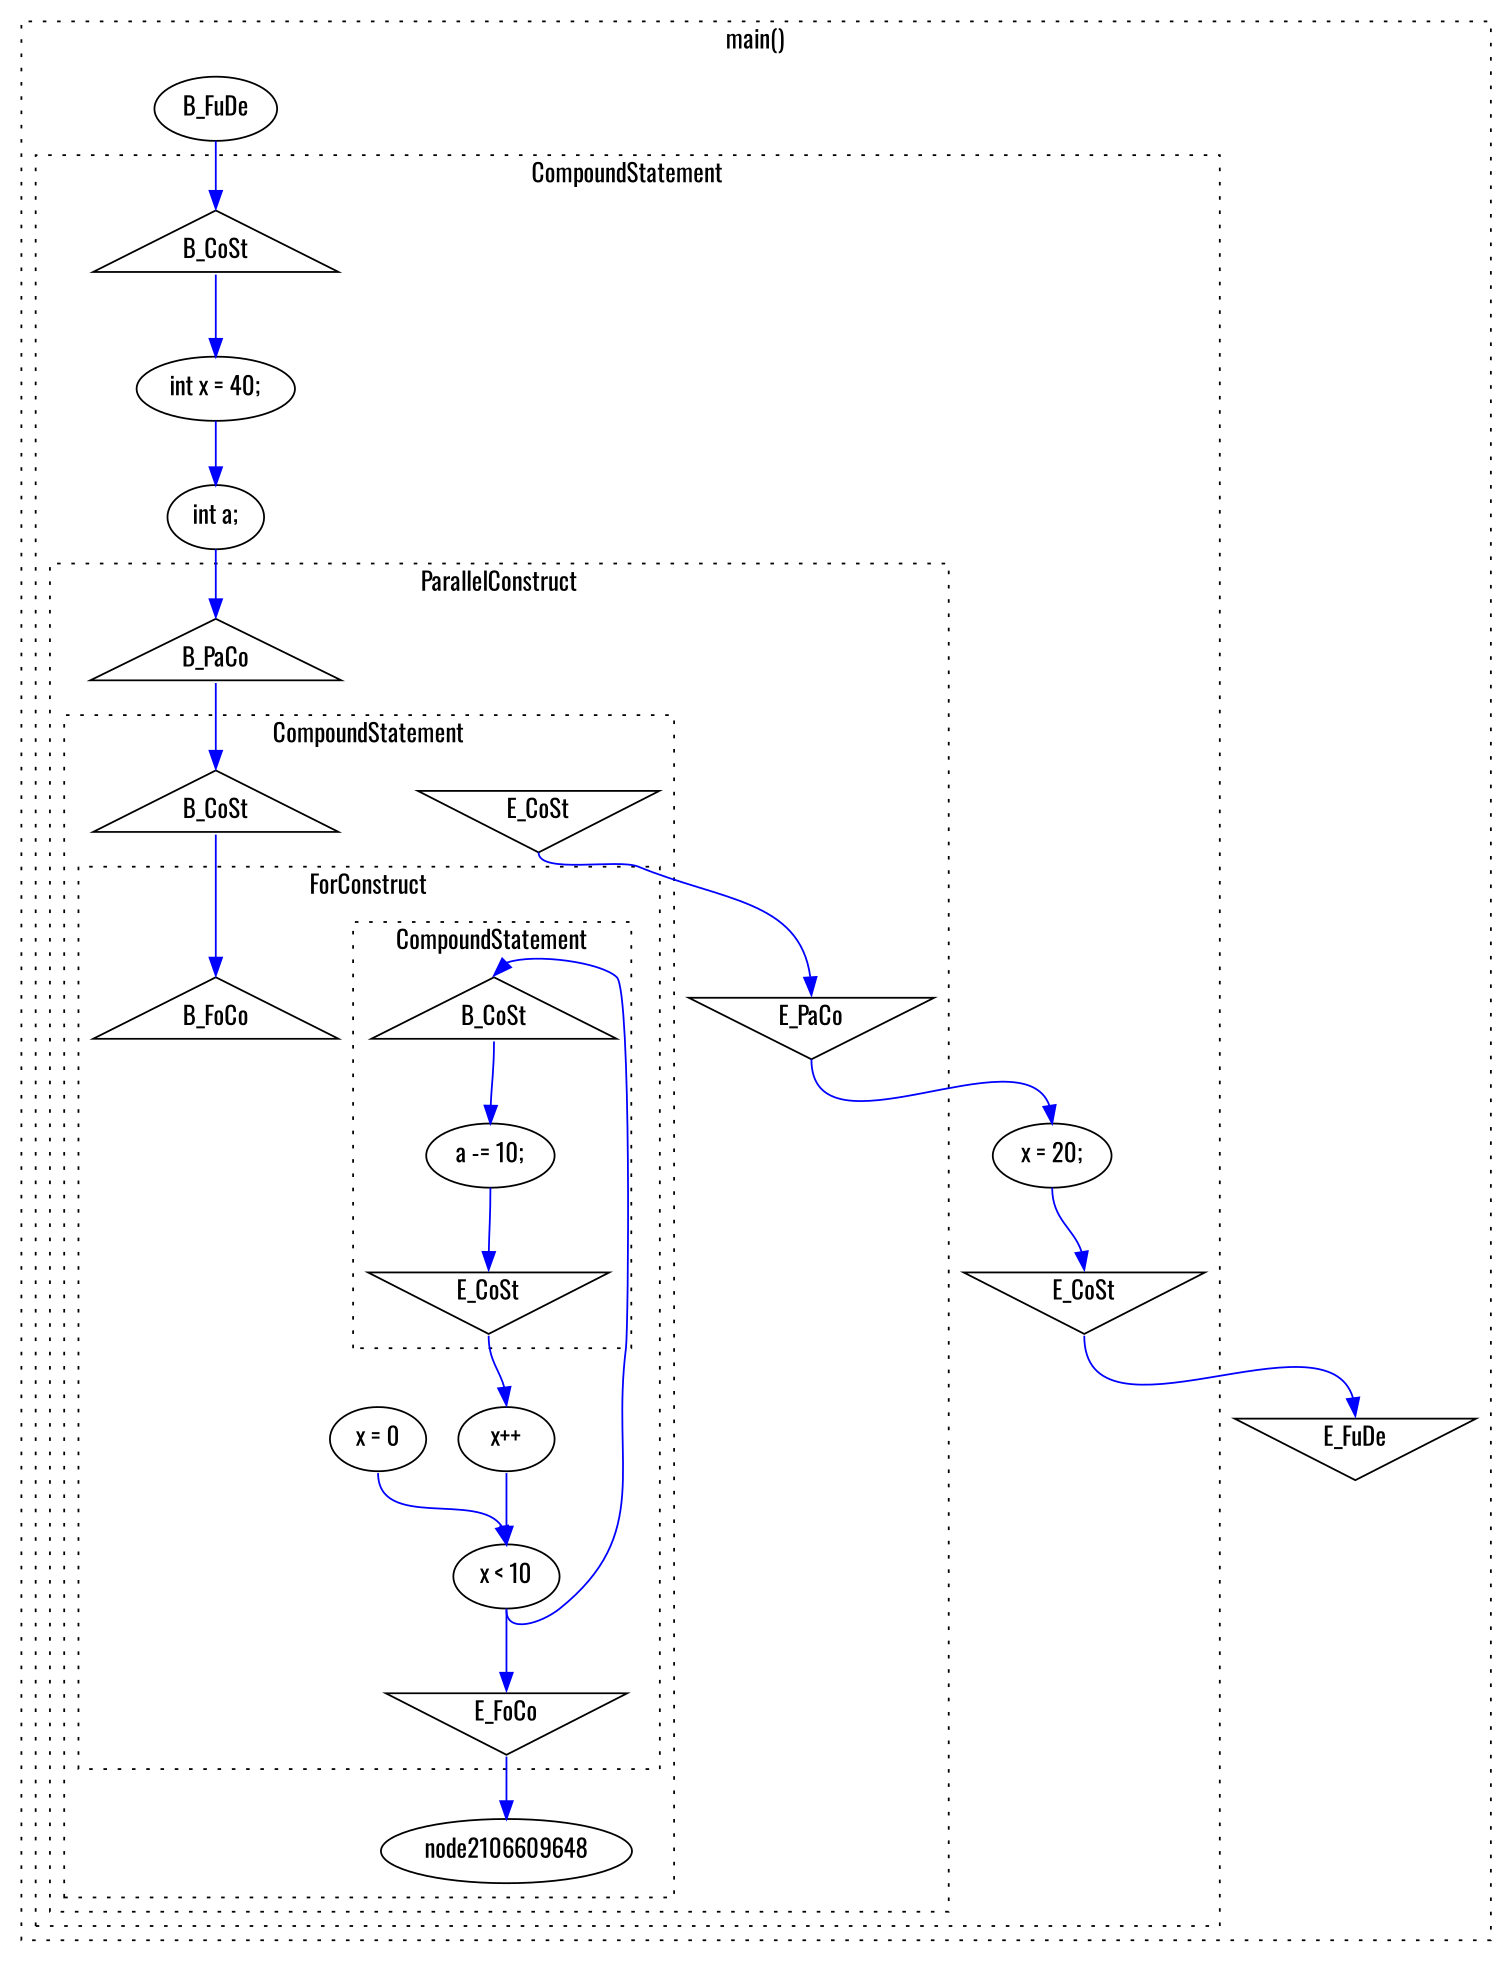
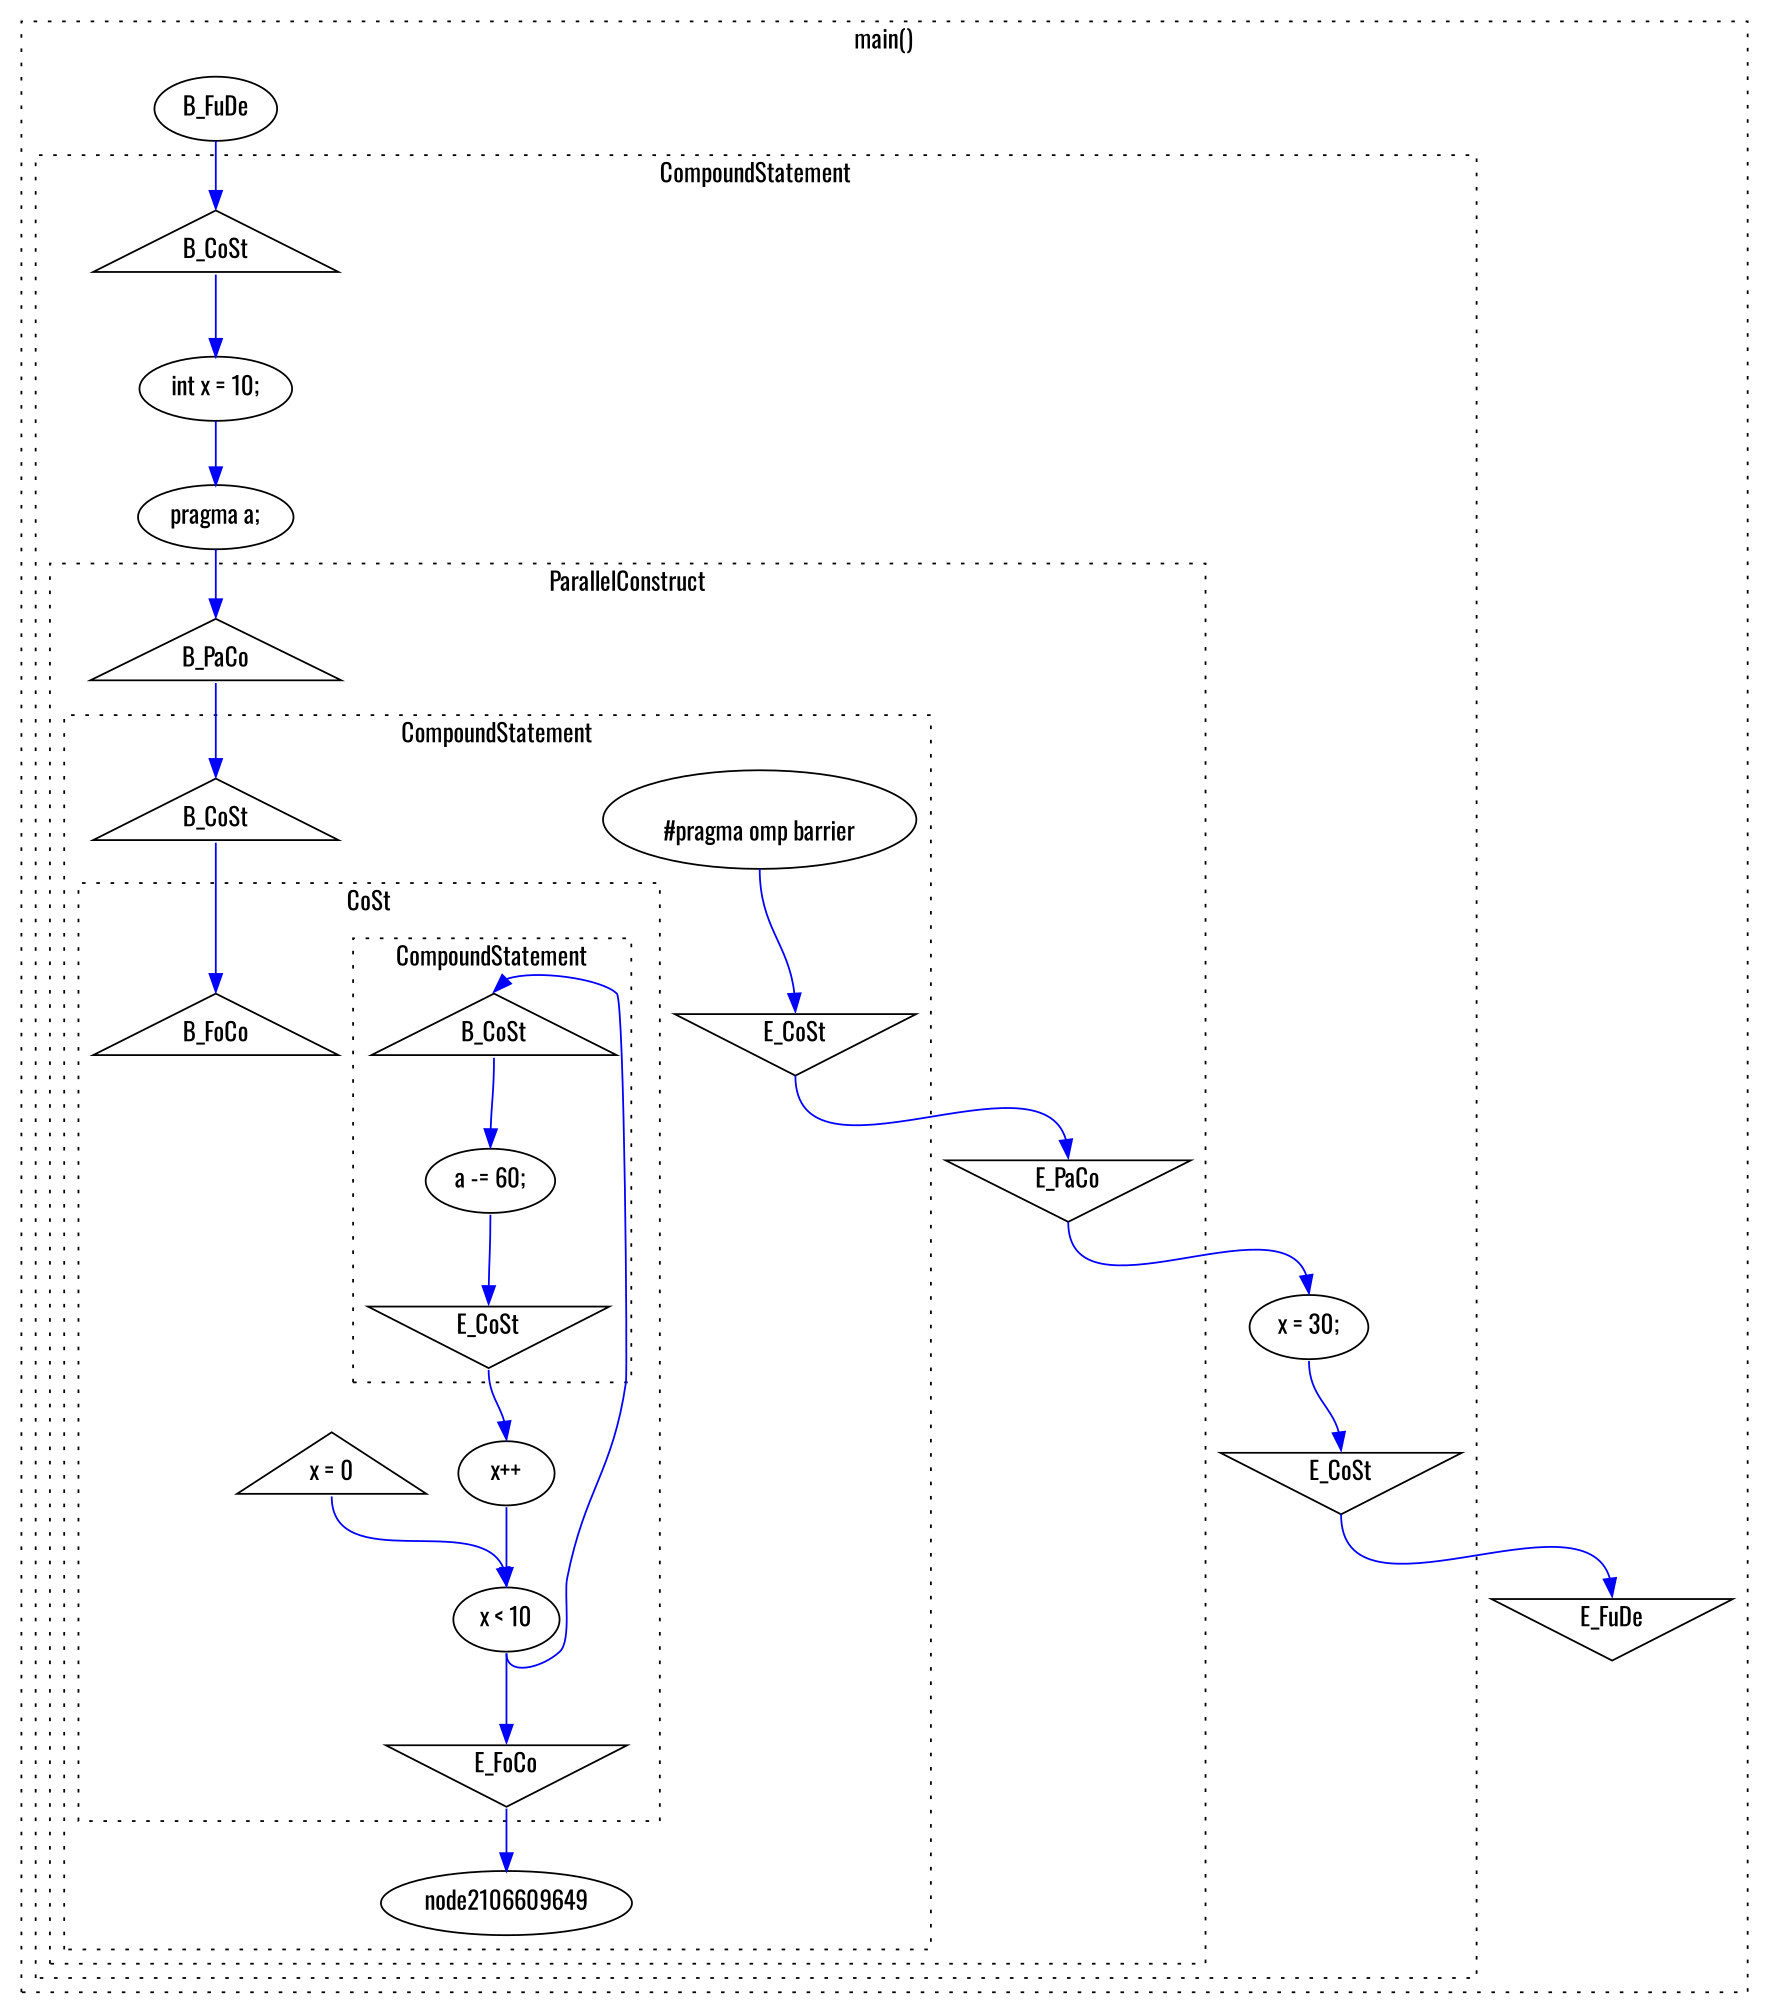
  digraph {
    compound=true
    fontname=Oswald
    node [fontname=Oswald]
    edge [color=blue fontname=Oswald headport=n tailport=s weight=8]
    n1 [label=B_CoSt shape=triangle]
    n2 [label=E_CoSt shape=invtriangle]
-   n3 [label="a -= 10;"]
+   n3 [label="a -= 60;"]
    n4 [label=B_FoCo shape=triangle]
    n5 [label=E_FoCo shape=invtriangle]
-   n6 [label="x = 0"]
+   n6 [label="x = 0" shape=triangle]
    n7 [label="x < 10"]
    n8 [label="x++"]
    n9 [label=B_CoSt shape=triangle]
    n10 [label=E_CoSt shape=invtriangle]
-   node2106609649 [label=node2106609648]
+   node2106609649
+   n12 [label="\n#pragma omp barrier\n"]
    n13 [label=B_PaCo shape=triangle]
    n14 [label=E_PaCo shape=invtriangle]
    n15 [label=B_CoSt shape=triangle]
    n16 [label=E_CoSt shape=invtriangle]
-   n17 [label="int x = 40;"]
-   n18 [label="int a;"]
-   n19 [label="x = 20;"]
+   n17 [label="int x = 10;"]
+   n18 [label="pragma a;"]
+   n19 [label="x = 30;"]
    n20 [label=B_FuDe shape=ellipse]
    n21 [label=E_FuDe shape=invtriangle]
    subgraph cluster_1 {
      label="main()"
      style=dotted
      n20
      n21
      subgraph cluster_2 {
        label=CompoundStatement
        style=dotted
        n15
        n16
        n17
        n18
        n19
        subgraph cluster_3 {
          label=ParallelConstruct
          style=dotted
          n13
          n14
          subgraph cluster_4 {
            label=CompoundStatement
            style=dotted
            n9
            n10
            node2106609649
+           n12
            subgraph cluster_5 {
-             label=ForConstruct
+             label=CoSt
              style=dotted
              n4
              n5
              n6
              n7
              n8
              subgraph cluster_6 {
                label=CompoundStatement
                style=dotted
                n1
                n2
                n3
              }
            }
          }
        }
      }
    }
    n1 -> n3
    n2 -> n8
    n3 -> n2
    n5 -> node2106609649
    n6 -> n7
    n7 -> n1
    n7 -> n5
    n8 -> n7
    n9 -> n4
    n10 -> n14
+   n12 -> n10
    n13 -> n9
    n14 -> n19
    n15 -> n17
    n16 -> n21
    n17 -> n18
    n18 -> n13
    n19 -> n16
    n20 -> n15
  }
